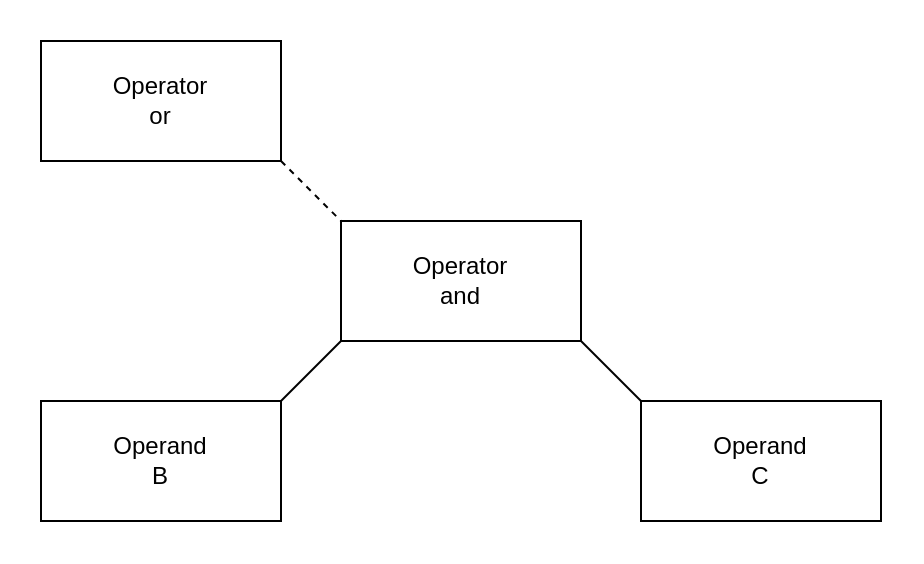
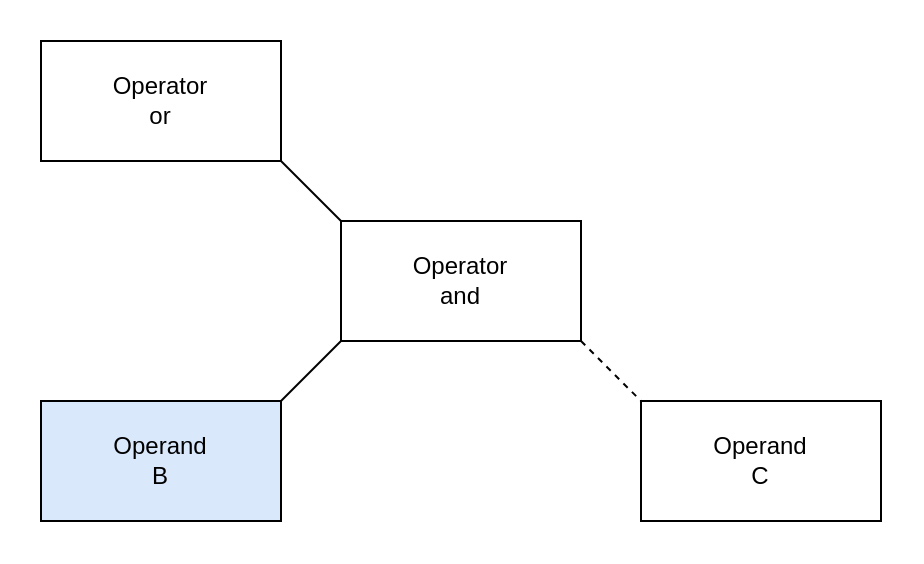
  <mxCell id="0" />
  <mxCell id="1" parent="0" />
  <mxCell id="2" value="Operator&lt;br&gt;or" style="rounded=0;whiteSpace=wrap;html=1;" vertex="1" parent="1"><mxGeometry x="20" y="20" width="120" height="60" as="geometry" /></mxCell>
  <mxCell id="3" value="Operator&lt;br&gt;and" style="rounded=0;whiteSpace=wrap;html=1;" vertex="1" parent="1"><mxGeometry x="170" y="110" width="120" height="60" as="geometry" /></mxCell>
- <mxCell id="4" value="" style="endArrow=none;html=1;rounded=0;entryX=0;entryY=0;entryDx=0;entryDy=0;exitX=1;exitY=1;exitDx=0;exitDy=0;dashed=1;" edge="1" parent="1" source="2" target="3"><mxGeometry width="50" height="50" relative="1" as="geometry"><mxPoint x="110" y="240" as="sourcePoint" /><mxPoint x="160" y="190" as="targetPoint" /></mxGeometry></mxCell>
- <mxCell id="5" value="Operand&lt;br&gt;B" style="rounded=0;whiteSpace=wrap;html=1;" vertex="1" parent="1"><mxGeometry x="20" y="200" width="120" height="60" as="geometry" /></mxCell>
+ <mxCell id="4" value="" style="endArrow=none;html=1;rounded=0;entryX=0;entryY=0;entryDx=0;entryDy=0;exitX=1;exitY=1;exitDx=0;exitDy=0;" edge="1" parent="1" source="2" target="3"><mxGeometry width="50" height="50" relative="1" as="geometry"><mxPoint x="110" y="240" as="sourcePoint" /><mxPoint x="160" y="190" as="targetPoint" /></mxGeometry></mxCell>
+ <mxCell id="5" value="Operand&lt;br&gt;B" style="rounded=0;whiteSpace=wrap;html=1;fillColor=#dae8fc;" vertex="1" parent="1"><mxGeometry x="20" y="200" width="120" height="60" as="geometry" /></mxCell>
  <mxCell id="6" value="" style="endArrow=none;html=1;rounded=0;entryX=0;entryY=1;entryDx=0;entryDy=0;" edge="1" parent="1" target="3"><mxGeometry width="50" height="50" relative="1" as="geometry"><mxPoint x="140" y="200" as="sourcePoint" /><mxPoint x="160" y="190" as="targetPoint" /></mxGeometry></mxCell>
  <mxCell id="7" value="Operand&lt;br&gt;C" style="rounded=0;whiteSpace=wrap;html=1;" vertex="1" parent="1"><mxGeometry x="320" y="200" width="120" height="60" as="geometry" /></mxCell>
- <mxCell id="8" value="" style="endArrow=none;html=1;rounded=0;entryX=0;entryY=0;entryDx=0;entryDy=0;exitX=1;exitY=1;exitDx=0;exitDy=0;" edge="1" parent="1" source="3" target="7"><mxGeometry width="50" height="50" relative="1" as="geometry"><mxPoint x="320" y="80" as="sourcePoint" /><mxPoint x="370" y="30" as="targetPoint" /></mxGeometry></mxCell>
+ <mxCell id="8" value="" style="endArrow=none;html=1;rounded=0;entryX=0;entryY=0;entryDx=0;entryDy=0;exitX=1;exitY=1;exitDx=0;exitDy=0;dashed=1;" edge="1" parent="1" source="3" target="7"><mxGeometry width="50" height="50" relative="1" as="geometry"><mxPoint x="320" y="80" as="sourcePoint" /><mxPoint x="370" y="30" as="targetPoint" /></mxGeometry></mxCell>
